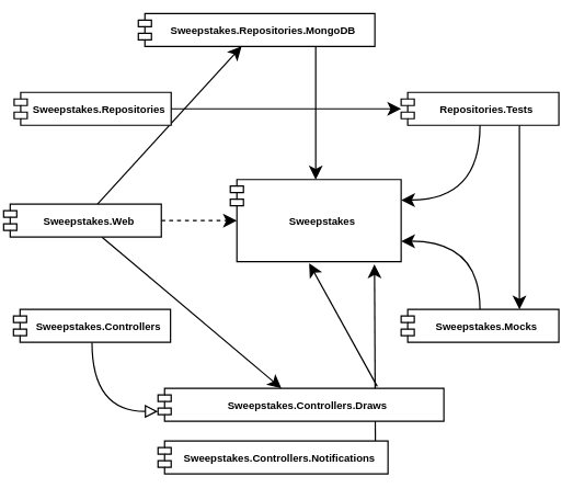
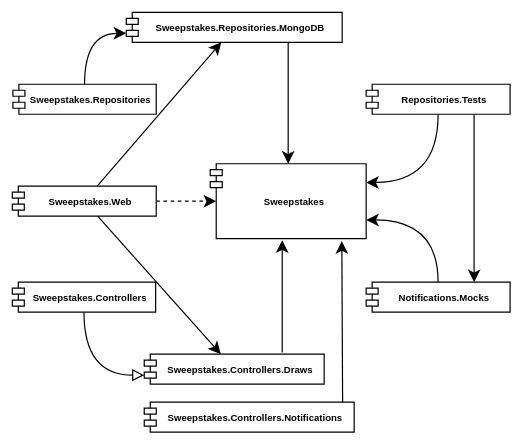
  <mxCell id="0" />
  <mxCell id="1" parent="0" />
  <mxCell id="2" value="Sweepstakes" style="shape=module;align=left;spacingLeft=20;align=center;verticalAlign=middle;fontSize=16;fontStyle=1;strokeWidth=2;" parent="1" vertex="1"><mxGeometry x="350" y="272.5" width="260" height="125" as="geometry" /></mxCell>
  <mxCell id="3" style="orthogonalLoop=1;jettySize=auto;html=1;fontSize=16;endArrow=classic;endFill=1;endSize=15;strokeWidth=2;exitX=0.767;exitY=-0.058;exitDx=0;exitDy=0;exitPerimeter=0;" parent="1" source="18" edge="1"><mxGeometry relative="1" as="geometry"><mxPoint x="410" y="580" as="sourcePoint" /><mxPoint x="470" y="400" as="targetPoint" /></mxGeometry></mxCell>
  <mxCell id="4" style="edgeStyle=none;rounded=0;orthogonalLoop=1;jettySize=auto;html=1;entryX=0.844;entryY=1.032;entryDx=0;entryDy=0;endSize=15;strokeWidth=2;exitX=0.945;exitY=0.011;exitDx=0;exitDy=0;exitPerimeter=0;endArrow=classic;endFill=1;entryPerimeter=0;" edge="1" parent="1" source="5" target="2"><mxGeometry relative="1" as="geometry" /></mxCell>
  <mxCell id="5" value="Sweepstakes.Controllers.Notifications" style="shape=module;align=left;spacingLeft=20;align=center;verticalAlign=middle;fontSize=16;fontStyle=1;strokeWidth=2;" parent="1" vertex="1"><mxGeometry x="240" y="670" width="350" height="50" as="geometry" /></mxCell>
  <mxCell id="6" style="orthogonalLoop=1;jettySize=auto;html=1;entryX=0.5;entryY=0;entryDx=0;entryDy=0;fontSize=16;endArrow=classic;endFill=1;endSize=15;strokeWidth=2;exitX=0.75;exitY=1;exitDx=0;exitDy=0;" parent="1" source="7" target="2" edge="1"><mxGeometry relative="1" as="geometry" /></mxCell>
  <mxCell id="7" value="Sweepstakes.Repositories.MongoDB" style="shape=module;align=left;spacingLeft=20;align=center;verticalAlign=middle;fontSize=16;fontStyle=1;sketch=0;shadow=0;strokeWidth=2;" parent="1" vertex="1"><mxGeometry x="210" y="20" width="360" height="50" as="geometry" /></mxCell>
  <mxCell id="8" style="edgeStyle=orthogonalEdgeStyle;curved=1;orthogonalLoop=1;jettySize=auto;html=1;entryX=0.75;entryY=0;entryDx=0;entryDy=0;fontSize=16;strokeWidth=2;endSize=15;exitX=0.75;exitY=1;exitDx=0;exitDy=0;" parent="1" source="10" target="12" edge="1"><mxGeometry relative="1" as="geometry" /></mxCell>
  <mxCell id="9" style="edgeStyle=orthogonalEdgeStyle;curved=1;orthogonalLoop=1;jettySize=auto;html=1;entryX=1;entryY=0.25;entryDx=0;entryDy=0;fontSize=16;strokeWidth=2;endSize=15;" parent="1" source="10" target="2" edge="1"><mxGeometry relative="1" as="geometry" /></mxCell>
  <mxCell id="10" value="Repositories.Tests" style="shape=module;align=left;spacingLeft=20;align=center;verticalAlign=middle;fontSize=16;fontStyle=1;strokeWidth=2;" parent="1" vertex="1"><mxGeometry x="610" y="140" width="240" height="50" as="geometry" /></mxCell>
  <mxCell id="11" style="edgeStyle=orthogonalEdgeStyle;orthogonalLoop=1;jettySize=auto;html=1;entryX=1;entryY=0.75;entryDx=0;entryDy=0;fontSize=16;curved=1;startSize=6;endArrow=classic;endFill=1;endSize=15;strokeWidth=2;" parent="1" source="12" target="2" edge="1"><mxGeometry relative="1" as="geometry" /></mxCell>
- <mxCell id="12" value="Sweepstakes.Mocks" style="shape=module;align=left;spacingLeft=20;align=center;verticalAlign=middle;fontSize=16;fontStyle=1;strokeWidth=2;" parent="1" vertex="1"><mxGeometry x="610" y="470" width="240" height="50" as="geometry" /></mxCell>
+ <mxCell id="12" value="Notifications.Mocks" style="shape=module;align=left;spacingLeft=20;align=center;verticalAlign=middle;fontSize=16;fontStyle=1;strokeWidth=2;" parent="1" vertex="1"><mxGeometry x="610" y="470" width="240" height="50" as="geometry" /></mxCell>
  <mxCell id="13" style="edgeStyle=orthogonalEdgeStyle;rounded=0;orthogonalLoop=1;jettySize=auto;html=1;fontSize=16;entryX=0;entryY=0.5;entryDx=10;entryDy=0;entryPerimeter=0;strokeWidth=2;endSize=15;dashed=1;" parent="1" source="16" target="2" edge="1"><mxGeometry relative="1" as="geometry" /></mxCell>
  <mxCell id="14" style="edgeStyle=none;rounded=0;orthogonalLoop=1;jettySize=auto;html=1;endSize=15;strokeWidth=2;" edge="1" parent="1" source="16" target="18"><mxGeometry relative="1" as="geometry" /></mxCell>
  <mxCell id="15" style="edgeStyle=none;rounded=0;orthogonalLoop=1;jettySize=auto;html=1;endSize=15;strokeWidth=2;" edge="1" parent="1" source="16" target="7"><mxGeometry relative="1" as="geometry" /></mxCell>
- <mxCell id="16" value="Sweepstakes.Web" style="shape=module;align=left;spacingLeft=20;align=center;verticalAlign=middle;fontSize=16;fontStyle=1;strokeWidth=2;" parent="1" vertex="1"><mxGeometry x="5" y="310" width="240" height="50" as="geometry" /></mxCell>
+ <mxCell id="16" value="Sweepstakes.Web" style="shape=module;align=left;spacingLeft=20;align=center;verticalAlign=middle;fontSize=16;fontStyle=1;strokeWidth=2;" parent="1" vertex="1"><mxGeometry x="20" y="310" width="240" height="50" as="geometry" /></mxCell>
  <mxCell id="17" value="" style="rounded=1;whiteSpace=wrap;html=1;shadow=0;sketch=0;fontSize=20;align=left;" parent="1" vertex="1"><mxGeometry x="350" y="230" width="40" as="geometry" /></mxCell>
- <mxCell id="18" value="Sweepstakes.Controllers.Draws" style="shape=module;align=left;spacingLeft=20;align=center;verticalAlign=middle;fontSize=16;fontStyle=1;strokeWidth=2;" parent="1" vertex="1"><mxGeometry x="240" y="590" width="435" height="50" as="geometry" /></mxCell>
- <mxCell id="19" style="edgeStyle=orthogonalEdgeStyle;rounded=0;orthogonalLoop=1;jettySize=auto;html=1;endSize=15;strokeWidth=2;curved=1;" edge="1" parent="1" source="20" target="10"><mxGeometry relative="1" as="geometry" /></mxCell>
+ <mxCell id="18" value="Sweepstakes.Controllers.Draws" style="shape=module;align=left;spacingLeft=20;align=center;verticalAlign=middle;fontSize=16;fontStyle=1;strokeWidth=2;" parent="1" vertex="1"><mxGeometry x="240" y="590" width="300" height="50" as="geometry" /></mxCell>
+ <mxCell id="19" style="edgeStyle=orthogonalEdgeStyle;rounded=0;orthogonalLoop=1;jettySize=auto;html=1;entryX=0;entryY=0;entryDx=0;entryDy=35;entryPerimeter=0;endSize=15;strokeWidth=2;curved=1;" edge="1" parent="1" source="20" target="7"><mxGeometry relative="1" as="geometry" /></mxCell>
  <mxCell id="20" value="Sweepstakes.Repositories" style="shape=module;align=left;spacingLeft=20;align=center;verticalAlign=middle;fontSize=16;fontStyle=1;sketch=0;shadow=0;strokeWidth=2;" vertex="1" parent="1"><mxGeometry x="21" y="140" width="239" height="50" as="geometry" /></mxCell>
  <mxCell id="21" style="edgeStyle=orthogonalEdgeStyle;curved=1;rounded=0;orthogonalLoop=1;jettySize=auto;html=1;entryX=0;entryY=0;entryDx=0;entryDy=35;entryPerimeter=0;endArrow=block;endFill=0;endSize=15;strokeWidth=2;" edge="1" parent="1" source="22" target="18"><mxGeometry relative="1" as="geometry" /></mxCell>
  <mxCell id="22" value="Sweepstakes.Controllers" style="shape=module;align=left;spacingLeft=20;align=center;verticalAlign=middle;fontSize=16;fontStyle=1;sketch=0;shadow=0;strokeWidth=2;" vertex="1" parent="1"><mxGeometry x="20" y="470" width="239" height="50" as="geometry" /></mxCell>
